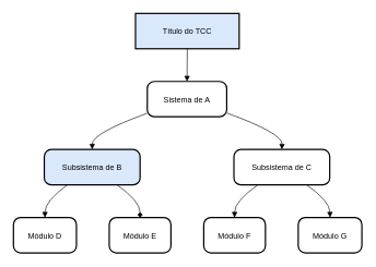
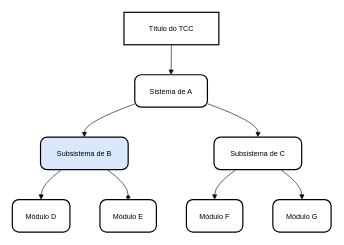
  <mxCell id="0" />
  <mxCell id="1" parent="0" />
- <mxCell id="2" value="Título do TCC" style="whiteSpace=wrap;strokeWidth=2;fillColor=#dae8fc;" vertex="1" parent="1"><mxGeometry x="206" y="20" width="158" height="54" as="geometry" /></mxCell>
+ <mxCell id="2" value="Título do TCC" style="whiteSpace=wrap;strokeWidth=2;" vertex="1" parent="1"><mxGeometry x="206" y="20" width="158" height="54" as="geometry" /></mxCell>
  <mxCell id="3" value="Sistema de A" style="rounded=1;arcSize=20;strokeWidth=2" vertex="1" parent="1"><mxGeometry x="224" y="124" width="121" height="54" as="geometry" /></mxCell>
  <mxCell id="4" value="Subsistema de B" style="rounded=1;arcSize=20;strokeWidth=2;fillColor=#dae8fc;" vertex="1" parent="1"><mxGeometry x="67" y="228" width="146" height="54" as="geometry" /></mxCell>
  <mxCell id="5" value="Subsistema de C" style="rounded=1;arcSize=20;strokeWidth=2" vertex="1" parent="1"><mxGeometry x="356" y="228" width="146" height="54" as="geometry" /></mxCell>
  <mxCell id="6" value="Módulo D" style="rounded=1;arcSize=20;strokeWidth=2" vertex="1" parent="1"><mxGeometry x="20" y="332" width="96" height="54" as="geometry" /></mxCell>
  <mxCell id="7" value="Módulo E" style="rounded=1;arcSize=20;strokeWidth=2" vertex="1" parent="1"><mxGeometry x="166" y="332" width="94" height="54" as="geometry" /></mxCell>
  <mxCell id="8" value="Módulo F" style="rounded=1;arcSize=20;strokeWidth=2" vertex="1" parent="1"><mxGeometry x="310" y="332" width="94" height="54" as="geometry" /></mxCell>
  <mxCell id="9" value="Módulo G" style="rounded=1;arcSize=20;strokeWidth=2" vertex="1" parent="1"><mxGeometry x="454" y="332" width="97" height="54" as="geometry" /></mxCell>
  <mxCell id="10" value="" style="curved=1;startArrow=none;endArrow=block;exitX=0.5;exitY=1;entryX=0.5;entryY=0;" edge="1" parent="1" source="2" target="3"><mxGeometry relative="1" as="geometry"><Array as="points" /></mxGeometry></mxCell>
  <mxCell id="11" value="" style="curved=1;startArrow=none;endArrow=block;exitX=0;exitY=0.9;entryX=0.5;entryY=0;" edge="1" parent="1" source="3" target="4"><mxGeometry relative="1" as="geometry"><Array as="points"><mxPoint x="140" y="203" /></Array></mxGeometry></mxCell>
  <mxCell id="12" value="" style="curved=1;startArrow=none;endArrow=block;exitX=1.01;exitY=0.9;entryX=0.5;entryY=0;" edge="1" parent="1" source="3" target="5"><mxGeometry relative="1" as="geometry"><Array as="points"><mxPoint x="430" y="203" /></Array></mxGeometry></mxCell>
  <mxCell id="13" value="" style="curved=1;startArrow=none;endArrow=block;exitX=0.24;exitY=1;entryX=0.5;entryY=0;" edge="1" parent="1" source="4" target="6"><mxGeometry relative="1" as="geometry"><Array as="points"><mxPoint x="68" y="307" /></Array></mxGeometry></mxCell>
  <mxCell id="14" value="" style="curved=1;startArrow=none;endArrow=diamond;exitX=0.76;exitY=1;entryX=0.5;entryY=0;" edge="1" parent="1" source="4" target="7"><mxGeometry relative="1" as="geometry"><Array as="points"><mxPoint x="213" y="307" /></Array></mxGeometry></mxCell>
  <mxCell id="15" value="" style="curved=1;startArrow=none;endArrow=block;exitX=0.25;exitY=1;entryX=0.5;entryY=0;" edge="1" parent="1" source="5" target="8"><mxGeometry relative="1" as="geometry"><Array as="points"><mxPoint x="357" y="307" /></Array></mxGeometry></mxCell>
  <mxCell id="16" value="" style="curved=1;startArrow=none;endArrow=block;exitX=0.76;exitY=1;entryX=0.5;entryY=0;" edge="1" parent="1" source="5" target="9"><mxGeometry relative="1" as="geometry"><Array as="points"><mxPoint x="502" y="307" /></Array></mxGeometry></mxCell>
